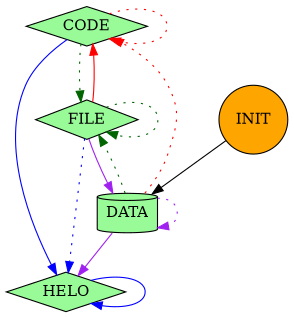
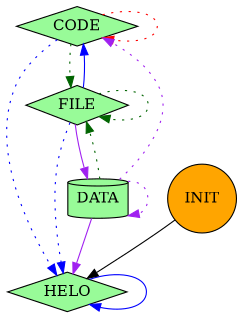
  digraph {
    node [fillcolor=palegreen shape=diamond style=filled]
    edge [color=blue length=20 style=dotted]
    HELO
    CODE
    FILE
    DATA [shape=cylinder]
    INIT [fillcolor=orange shape=circle]
    subgraph sub_1 {
      HELO
      CODE
      FILE
      DATA
    }
    subgraph sub_2 {
      HELO
      CODE
      FILE
      DATA
    }
    subgraph sub_3 {
      CODE
      FILE
      DATA
    }
    subgraph sub_4 {
      FILE
      DATA
    }
    HELO -> HELO [style=solid]
-   CODE -> HELO [style=solid]
+   CODE -> HELO
    CODE -> CODE [color=red]
    CODE -> FILE [color=darkgreen]
    FILE -> HELO
-   FILE -> CODE [color=red style=solid]
+   FILE -> CODE [style=solid]
    FILE -> FILE [color=darkgreen]
    FILE -> DATA [color=purple style=solid]
    DATA -> HELO [color=purple style=solid]
-   DATA -> CODE [color=red]
+   DATA -> CODE [color=purple]
    DATA -> FILE [color=darkgreen]
    DATA -> DATA [color=purple]
-   INIT -> DATA [style=solid color=""]
+   INIT -> HELO [style=solid color=""]
  }
